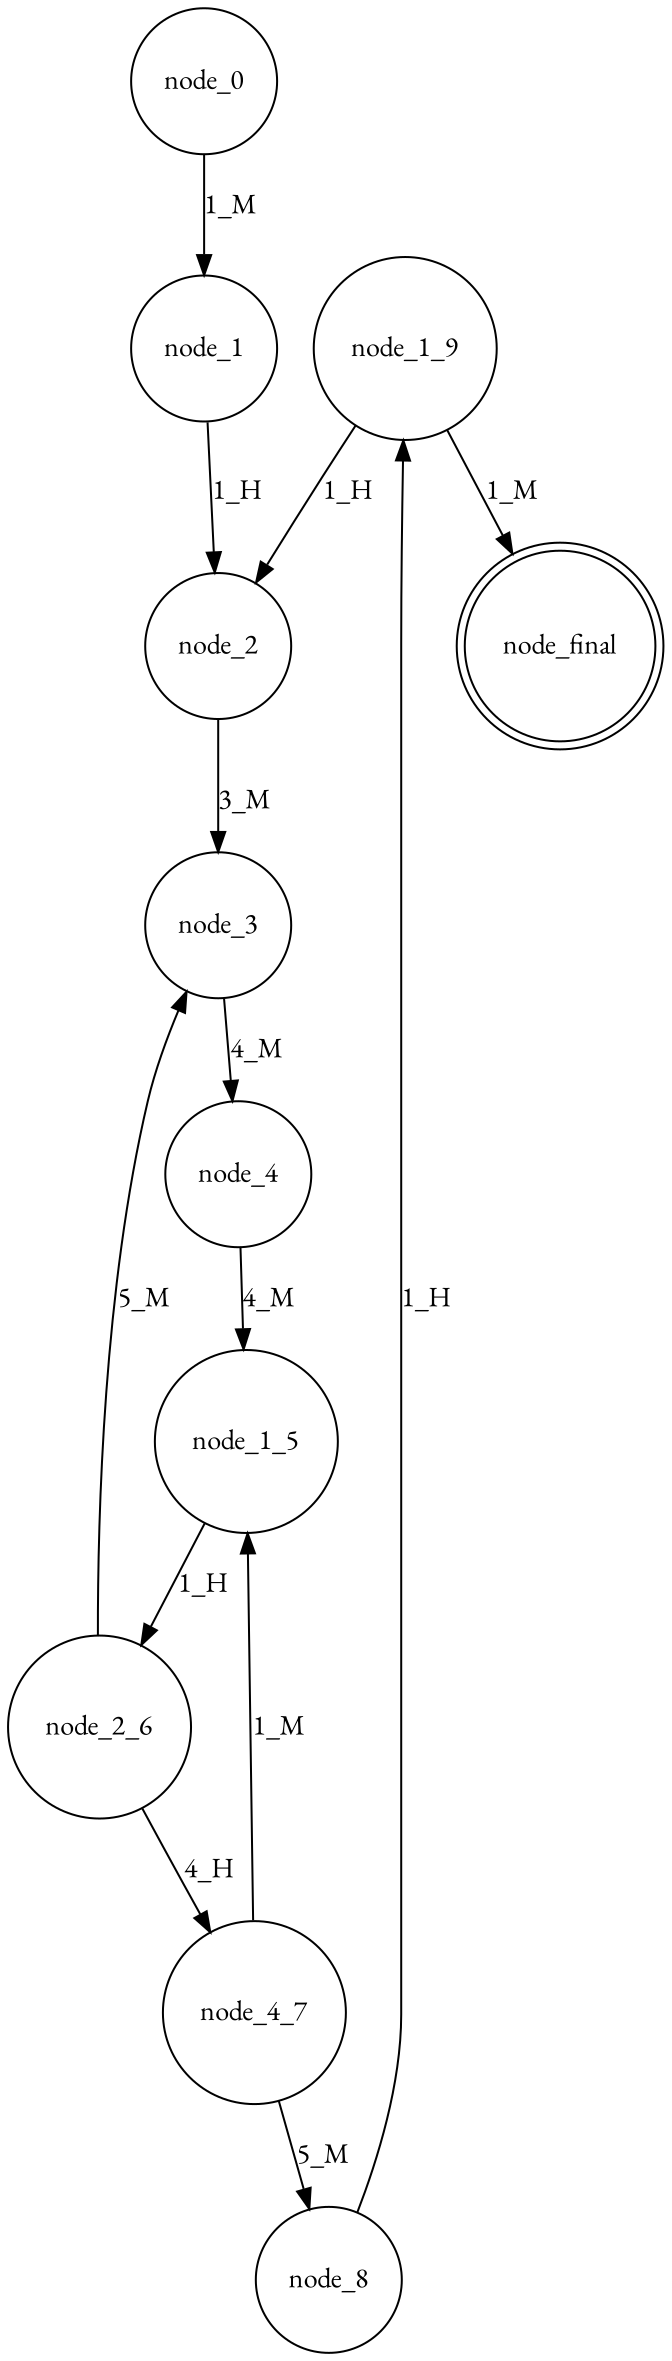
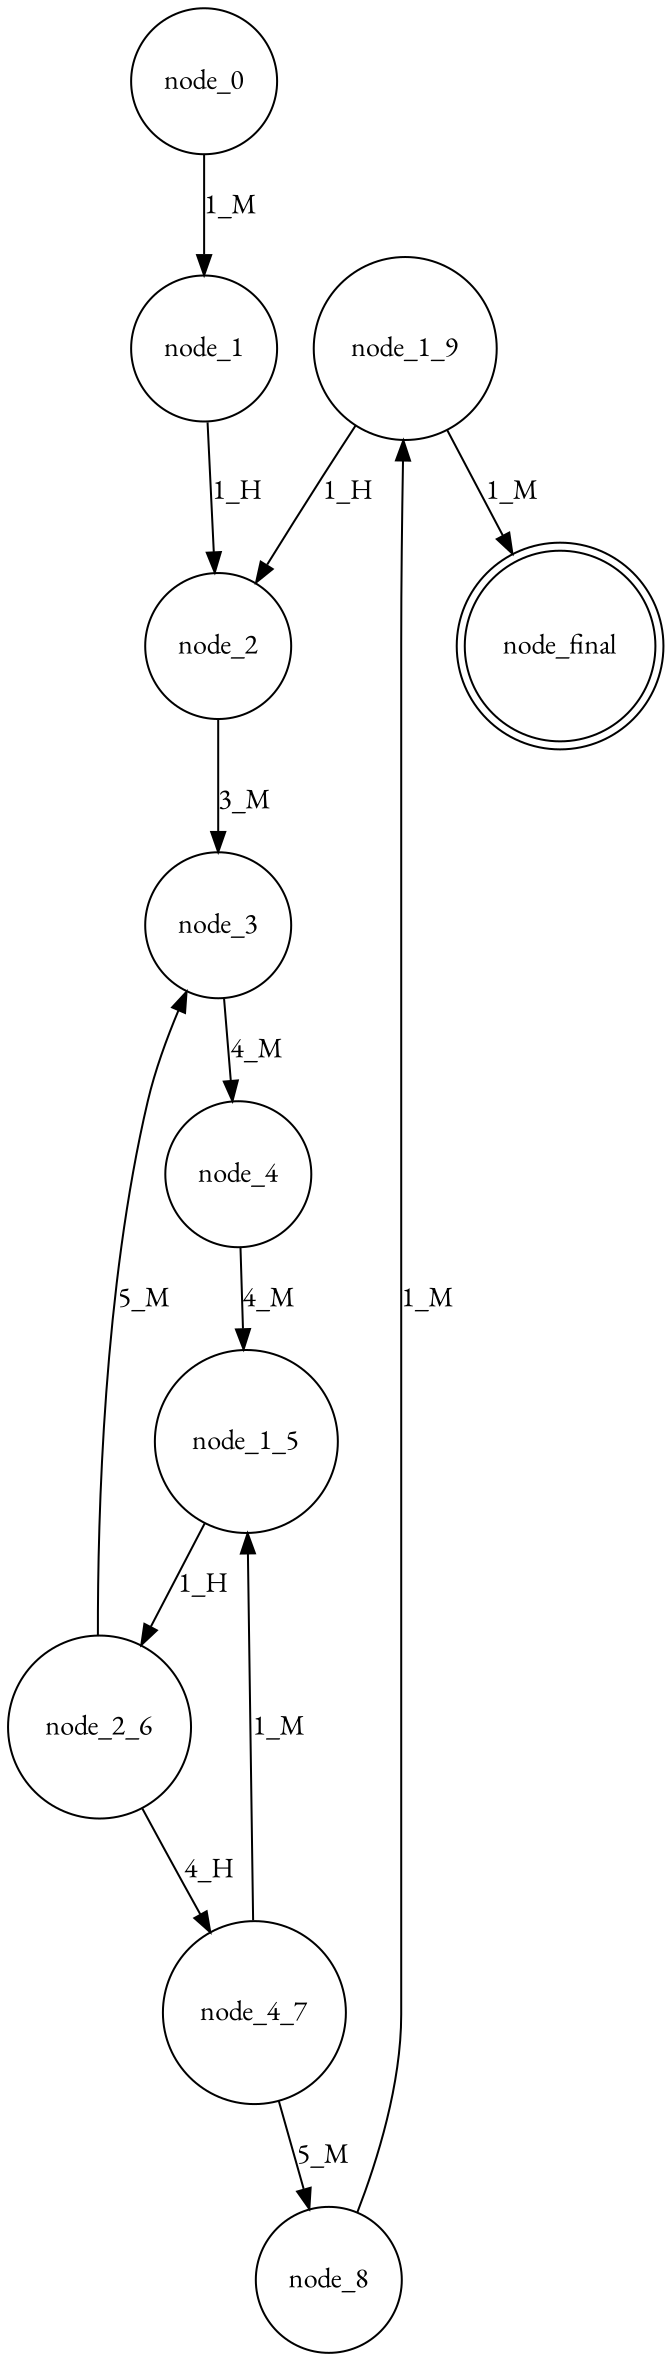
  digraph {
    fontname="EB Garamond"
    node [fontname="EB Garamond" shape=circle]
    edge [fontname="EB Garamond"]
    node_final [shape=doublecircle]
    node_0
    node_1
    node_2
    node_3
    node_4
    node_1_5
    node_2_6
    node_4_7
    node_8
    node_1_9
    node_0 -> node_1 [label="1_M"]
    node_1 -> node_2 [label="1_H"]
    node_2 -> node_3 [label="3_M"]
    node_3 -> node_4 [label="4_M"]
    node_4 -> node_1_5 [label="4_M"]
    node_1_5 -> node_2_6 [label="1_H"]
    node_2_6 -> node_3 [label="5_M"]
    node_2_6 -> node_4_7 [label="4_H"]
    node_4_7 -> node_1_5 [label="1_M"]
    node_4_7 -> node_8 [label="5_M"]
-   node_8 -> node_1_9 [label="1_H"]
+   node_8 -> node_1_9 [label="1_M"]
    node_1_9 -> node_final [label="1_M"]
    node_1_9 -> node_2 [label="1_H"]
  }
